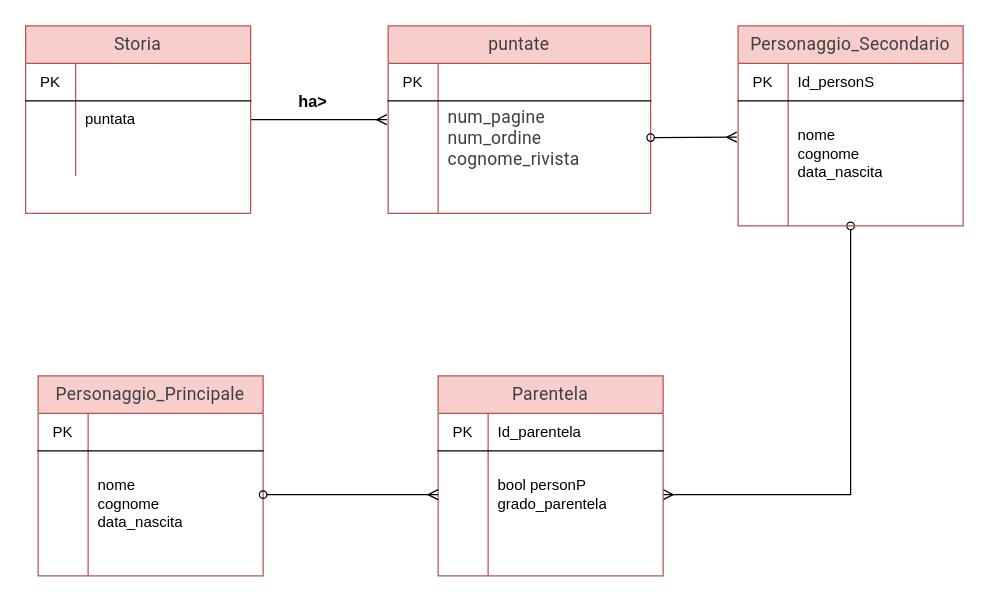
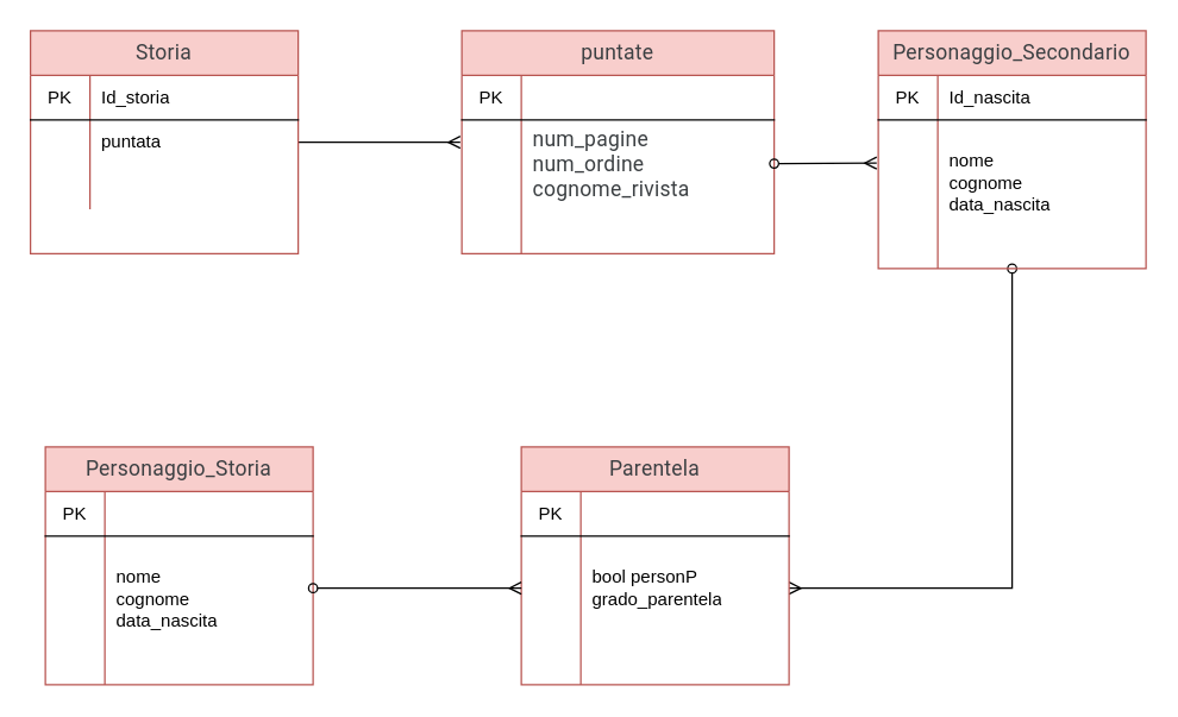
  <mxCell id="0" />
  <mxCell id="1" parent="0" />
  <mxCell id="2" style="edgeStyle=orthogonalEdgeStyle;rounded=0;orthogonalLoop=1;jettySize=auto;html=1;entryX=-0.005;entryY=0.25;entryDx=0;entryDy=0;entryPerimeter=0;endArrow=ERmany;endFill=0;" edge="1" parent="1" source="3" target="16"><mxGeometry relative="1" as="geometry" /></mxCell>
  <mxCell id="3" value="&lt;span style=&quot;color: rgb(60 , 64 , 67) ; font-family: &amp;#34;roboto&amp;#34; , &amp;#34;arial&amp;#34; , sans-serif ; font-size: 14px ; font-weight: 400 ; letter-spacing: 0.2px&quot;&gt;Storia&lt;/span&gt;" style="shape=table;html=1;whiteSpace=wrap;startSize=30;container=1;collapsible=0;childLayout=tableLayout;fixedRows=1;rowLines=0;fontStyle=1;align=center;fillColor=#f8cecc;strokeColor=#b85450;" vertex="1" parent="1"><mxGeometry x="20" y="20" width="180" height="150" as="geometry" /></mxCell>
  <mxCell id="4" value="" style="shape=partialRectangle;html=1;whiteSpace=wrap;collapsible=0;dropTarget=0;pointerEvents=0;fillColor=none;top=0;left=0;bottom=1;right=0;points=[[0,0.5],[1,0.5]];portConstraint=eastwest;" vertex="1" parent="3"><mxGeometry y="30" width="180" height="30" as="geometry" /></mxCell>
  <mxCell id="5" value="PK" style="shape=partialRectangle;html=1;whiteSpace=wrap;connectable=0;fillColor=none;top=0;left=0;bottom=0;right=0;overflow=hidden;" vertex="1" parent="4"><mxGeometry width="40" height="30" as="geometry" /></mxCell>
+ <mxCell id="6" value="Id_storia" style="shape=partialRectangle;html=1;whiteSpace=wrap;connectable=0;fillColor=none;top=0;left=0;bottom=0;right=0;align=left;spacingLeft=6;overflow=hidden;" vertex="1" parent="4"><mxGeometry x="40" width="140" height="30" as="geometry" /></mxCell>
  <mxCell id="7" value="" style="shape=partialRectangle;html=1;whiteSpace=wrap;collapsible=0;dropTarget=0;pointerEvents=0;fillColor=none;top=0;left=0;bottom=0;right=0;points=[[0,0.5],[1,0.5]];portConstraint=eastwest;" vertex="1" parent="3"><mxGeometry y="60" width="180" height="30" as="geometry" /></mxCell>
  <mxCell id="8" value="" style="shape=partialRectangle;html=1;whiteSpace=wrap;connectable=0;fillColor=none;top=0;left=0;bottom=0;right=0;overflow=hidden;" vertex="1" parent="7"><mxGeometry width="40" height="30" as="geometry" /></mxCell>
  <mxCell id="9" value="puntata" style="shape=partialRectangle;html=1;whiteSpace=wrap;connectable=0;fillColor=none;top=0;left=0;bottom=0;right=0;align=left;spacingLeft=6;overflow=hidden;" vertex="1" parent="7"><mxGeometry x="40" width="140" height="30" as="geometry" /></mxCell>
  <mxCell id="10" value="" style="shape=partialRectangle;html=1;whiteSpace=wrap;collapsible=0;dropTarget=0;pointerEvents=0;fillColor=none;top=0;left=0;bottom=0;right=0;points=[[0,0.5],[1,0.5]];portConstraint=eastwest;" vertex="1" parent="3"><mxGeometry y="90" width="180" height="30" as="geometry" /></mxCell>
  <mxCell id="11" value="" style="shape=partialRectangle;html=1;whiteSpace=wrap;connectable=0;fillColor=none;top=0;left=0;bottom=0;right=0;overflow=hidden;" vertex="1" parent="10"><mxGeometry width="40" height="30" as="geometry" /></mxCell>
  <mxCell id="12" value="" style="shape=partialRectangle;html=1;whiteSpace=wrap;connectable=0;fillColor=none;top=0;left=0;bottom=0;right=0;align=left;spacingLeft=6;overflow=hidden;" vertex="1" parent="10"><mxGeometry x="40" width="140" height="30" as="geometry" /></mxCell>
  <mxCell id="13" value="&lt;span style=&quot;color: rgb(60 , 64 , 67) ; font-family: &amp;#34;roboto&amp;#34; , &amp;#34;arial&amp;#34; , sans-serif ; font-size: 14px ; font-weight: 400 ; letter-spacing: 0.2px&quot;&gt;puntate&lt;/span&gt;" style="shape=table;html=1;whiteSpace=wrap;startSize=30;container=1;collapsible=0;childLayout=tableLayout;fixedRows=1;rowLines=0;fontStyle=1;align=center;fillColor=#f8cecc;strokeColor=#b85450;" vertex="1" parent="1"><mxGeometry x="310" y="20" width="210" height="150" as="geometry" /></mxCell>
  <mxCell id="14" value="" style="shape=partialRectangle;html=1;whiteSpace=wrap;collapsible=0;dropTarget=0;pointerEvents=0;fillColor=none;top=0;left=0;bottom=1;right=0;points=[[0,0.5],[1,0.5]];portConstraint=eastwest;" vertex="1" parent="13"><mxGeometry y="30" width="210" height="30" as="geometry" /></mxCell>
  <mxCell id="15" value="PK" style="shape=partialRectangle;html=1;whiteSpace=wrap;connectable=0;fillColor=none;top=0;left=0;bottom=0;right=0;overflow=hidden;" vertex="1" parent="14"><mxGeometry width="40" height="30" as="geometry" /></mxCell>
  <mxCell id="16" value="" style="shape=partialRectangle;html=1;whiteSpace=wrap;collapsible=0;dropTarget=0;pointerEvents=0;fillColor=none;top=0;left=0;bottom=0;right=0;points=[[0,0.5],[1,0.5]];portConstraint=eastwest;" vertex="1" parent="13"><mxGeometry y="60" width="210" height="60" as="geometry" /></mxCell>
  <mxCell id="17" value="" style="shape=partialRectangle;html=1;whiteSpace=wrap;connectable=0;fillColor=none;top=0;left=0;bottom=0;right=0;overflow=hidden;" vertex="1" parent="16"><mxGeometry width="40" height="60" as="geometry" /></mxCell>
  <mxCell id="18" value="&lt;span style=&quot;color: rgb(60 , 64 , 67) ; font-family: &amp;#34;roboto&amp;#34; , &amp;#34;arial&amp;#34; , sans-serif ; font-size: 14px ; letter-spacing: 0.2px&quot;&gt; num_pagine&lt;br&gt;num_ordine&amp;nbsp;&lt;br&gt;&lt;/span&gt;&lt;span style=&quot;color: rgb(60 , 64 , 67) ; font-family: &amp;#34;roboto&amp;#34; , &amp;#34;arial&amp;#34; , sans-serif ; font-size: 14px ; letter-spacing: 0.2px&quot;&gt; cognome_rivista &lt;/span&gt;&lt;span style=&quot;color: rgb(60 , 64 , 67) ; font-family: &amp;#34;roboto&amp;#34; , &amp;#34;arial&amp;#34; , sans-serif ; font-size: 14px ; letter-spacing: 0.2px&quot;&gt;&lt;br&gt;&lt;/span&gt;" style="shape=partialRectangle;html=1;whiteSpace=wrap;connectable=0;fillColor=none;top=0;left=0;bottom=0;right=0;align=left;spacingLeft=6;overflow=hidden;" vertex="1" parent="16"><mxGeometry x="40" width="170" height="60" as="geometry" /></mxCell>
  <mxCell id="19" value="" style="shape=partialRectangle;html=1;whiteSpace=wrap;collapsible=0;dropTarget=0;pointerEvents=0;fillColor=none;top=0;left=0;bottom=0;right=0;points=[[0,0.5],[1,0.5]];portConstraint=eastwest;" vertex="1" parent="13"><mxGeometry y="120" width="210" height="30" as="geometry" /></mxCell>
  <mxCell id="20" value="" style="shape=partialRectangle;html=1;whiteSpace=wrap;connectable=0;fillColor=none;top=0;left=0;bottom=0;right=0;overflow=hidden;" vertex="1" parent="19"><mxGeometry width="40" height="30" as="geometry" /></mxCell>
  <mxCell id="21" value="" style="shape=partialRectangle;html=1;whiteSpace=wrap;connectable=0;fillColor=none;top=0;left=0;bottom=0;right=0;align=left;spacingLeft=6;overflow=hidden;" vertex="1" parent="19"><mxGeometry x="40" width="170" height="30" as="geometry" /></mxCell>
- <mxCell id="22" value="&lt;font color=&quot;#3c4043&quot; face=&quot;roboto, arial, sans-serif&quot;&gt;&lt;span style=&quot;font-size: 14px ; font-weight: 400 ; letter-spacing: 0.2px&quot;&gt;Personaggio_Principale&lt;/span&gt;&lt;/font&gt;" style="shape=table;html=1;whiteSpace=wrap;startSize=30;container=1;collapsible=0;childLayout=tableLayout;fixedRows=1;rowLines=0;fontStyle=1;align=center;fillColor=#f8cecc;strokeColor=#b85450;" vertex="1" parent="1"><mxGeometry x="30" y="300" width="180" height="160" as="geometry" /></mxCell>
+ <mxCell id="22" value="&lt;font color=&quot;#3c4043&quot; face=&quot;roboto, arial, sans-serif&quot;&gt;&lt;span style=&quot;font-size: 14px ; font-weight: 400 ; letter-spacing: 0.2px&quot;&gt;Personaggio_Storia&lt;/span&gt;&lt;/font&gt;" style="shape=table;html=1;whiteSpace=wrap;startSize=30;container=1;collapsible=0;childLayout=tableLayout;fixedRows=1;rowLines=0;fontStyle=1;align=center;fillColor=#f8cecc;strokeColor=#b85450;" vertex="1" parent="1"><mxGeometry x="30" y="300" width="180" height="160" as="geometry" /></mxCell>
  <mxCell id="23" value="" style="shape=partialRectangle;html=1;whiteSpace=wrap;collapsible=0;dropTarget=0;pointerEvents=0;fillColor=none;top=0;left=0;bottom=1;right=0;points=[[0,0.5],[1,0.5]];portConstraint=eastwest;" vertex="1" parent="22"><mxGeometry y="30" width="180" height="30" as="geometry" /></mxCell>
  <mxCell id="24" value="PK" style="shape=partialRectangle;html=1;whiteSpace=wrap;connectable=0;fillColor=none;top=0;left=0;bottom=0;right=0;overflow=hidden;" vertex="1" parent="23"><mxGeometry width="40" height="30" as="geometry" /></mxCell>
  <mxCell id="25" value="" style="shape=partialRectangle;html=1;whiteSpace=wrap;collapsible=0;dropTarget=0;pointerEvents=0;fillColor=none;top=0;left=0;bottom=0;right=0;points=[[0,0.5],[1,0.5]];portConstraint=eastwest;" vertex="1" parent="22"><mxGeometry y="60" width="180" height="70" as="geometry" /></mxCell>
  <mxCell id="26" value="" style="shape=partialRectangle;html=1;whiteSpace=wrap;connectable=0;fillColor=none;top=0;left=0;bottom=0;right=0;overflow=hidden;" vertex="1" parent="25"><mxGeometry width="40" height="70" as="geometry" /></mxCell>
  <mxCell id="27" value="&lt;br&gt;nome&lt;br&gt;cognome&lt;br&gt;data_nascita" style="shape=partialRectangle;html=1;whiteSpace=wrap;connectable=0;fillColor=none;top=0;left=0;bottom=0;right=0;align=left;spacingLeft=6;overflow=hidden;" vertex="1" parent="25"><mxGeometry x="40" width="140" height="70" as="geometry" /></mxCell>
  <mxCell id="28" value="" style="shape=partialRectangle;html=1;whiteSpace=wrap;collapsible=0;dropTarget=0;pointerEvents=0;fillColor=none;top=0;left=0;bottom=0;right=0;points=[[0,0.5],[1,0.5]];portConstraint=eastwest;" vertex="1" parent="22"><mxGeometry y="130" width="180" height="30" as="geometry" /></mxCell>
  <mxCell id="29" value="" style="shape=partialRectangle;html=1;whiteSpace=wrap;connectable=0;fillColor=none;top=0;left=0;bottom=0;right=0;overflow=hidden;" vertex="1" parent="28"><mxGeometry width="40" height="30" as="geometry" /></mxCell>
  <mxCell id="30" value="" style="shape=partialRectangle;html=1;whiteSpace=wrap;connectable=0;fillColor=none;top=0;left=0;bottom=0;right=0;align=left;spacingLeft=6;overflow=hidden;" vertex="1" parent="28"><mxGeometry x="40" width="140" height="30" as="geometry" /></mxCell>
- <mxCell id="31" value="ha&amp;gt;" style="text;html=1;strokeColor=none;fillColor=none;align=center;verticalAlign=middle;whiteSpace=wrap;rounded=0;fontStyle=1;fontSize=13;" vertex="1" parent="1"><mxGeometry x="230" y="70" width="40" height="20" as="geometry" /></mxCell>
  <mxCell id="32" style="edgeStyle=orthogonalEdgeStyle;rounded=0;orthogonalLoop=1;jettySize=auto;html=1;entryX=1;entryY=0.5;entryDx=0;entryDy=0;startArrow=oval;startFill=0;endArrow=ERmany;endFill=0;fontSize=13;" edge="1" parent="1" source="33" target="47"><mxGeometry relative="1" as="geometry" /></mxCell>
  <mxCell id="33" value="&lt;font color=&quot;#3c4043&quot; face=&quot;roboto, arial, sans-serif&quot;&gt;&lt;span style=&quot;font-size: 14px ; font-weight: 400 ; letter-spacing: 0.2px&quot;&gt;Personaggio_Secondario&lt;/span&gt;&lt;/font&gt;" style="shape=table;html=1;whiteSpace=wrap;startSize=30;container=1;collapsible=0;childLayout=tableLayout;fixedRows=1;rowLines=0;fontStyle=1;align=center;fillColor=#f8cecc;strokeColor=#b85450;" vertex="1" parent="1"><mxGeometry x="590" y="20" width="180" height="160" as="geometry" /></mxCell>
  <mxCell id="34" value="" style="shape=partialRectangle;html=1;whiteSpace=wrap;collapsible=0;dropTarget=0;pointerEvents=0;fillColor=none;top=0;left=0;bottom=1;right=0;points=[[0,0.5],[1,0.5]];portConstraint=eastwest;" vertex="1" parent="33"><mxGeometry y="30" width="180" height="30" as="geometry" /></mxCell>
  <mxCell id="35" value="PK" style="shape=partialRectangle;html=1;whiteSpace=wrap;connectable=0;fillColor=none;top=0;left=0;bottom=0;right=0;overflow=hidden;" vertex="1" parent="34"><mxGeometry width="40" height="30" as="geometry" /></mxCell>
- <mxCell id="36" value="Id_personS" style="shape=partialRectangle;html=1;whiteSpace=wrap;connectable=0;fillColor=none;top=0;left=0;bottom=0;right=0;align=left;spacingLeft=6;overflow=hidden;" vertex="1" parent="34"><mxGeometry x="40" width="140" height="30" as="geometry" /></mxCell>
+ <mxCell id="36" value="Id_nascita" style="shape=partialRectangle;html=1;whiteSpace=wrap;connectable=0;fillColor=none;top=0;left=0;bottom=0;right=0;align=left;spacingLeft=6;overflow=hidden;" vertex="1" parent="34"><mxGeometry x="40" width="140" height="30" as="geometry" /></mxCell>
  <mxCell id="37" value="" style="shape=partialRectangle;html=1;whiteSpace=wrap;collapsible=0;dropTarget=0;pointerEvents=0;fillColor=none;top=0;left=0;bottom=0;right=0;points=[[0,0.5],[1,0.5]];portConstraint=eastwest;" vertex="1" parent="33"><mxGeometry y="60" width="180" height="70" as="geometry" /></mxCell>
  <mxCell id="38" value="" style="shape=partialRectangle;html=1;whiteSpace=wrap;connectable=0;fillColor=none;top=0;left=0;bottom=0;right=0;overflow=hidden;" vertex="1" parent="37"><mxGeometry width="40" height="70" as="geometry" /></mxCell>
  <mxCell id="39" value="&lt;br&gt;nome&lt;br&gt;cognome&lt;br&gt;data_nascita" style="shape=partialRectangle;html=1;whiteSpace=wrap;connectable=0;fillColor=none;top=0;left=0;bottom=0;right=0;align=left;spacingLeft=6;overflow=hidden;" vertex="1" parent="37"><mxGeometry x="40" width="140" height="70" as="geometry" /></mxCell>
  <mxCell id="40" value="" style="shape=partialRectangle;html=1;whiteSpace=wrap;collapsible=0;dropTarget=0;pointerEvents=0;fillColor=none;top=0;left=0;bottom=0;right=0;points=[[0,0.5],[1,0.5]];portConstraint=eastwest;" vertex="1" parent="33"><mxGeometry y="130" width="180" height="30" as="geometry" /></mxCell>
  <mxCell id="41" value="" style="shape=partialRectangle;html=1;whiteSpace=wrap;connectable=0;fillColor=none;top=0;left=0;bottom=0;right=0;overflow=hidden;" vertex="1" parent="40"><mxGeometry width="40" height="30" as="geometry" /></mxCell>
  <mxCell id="42" value="" style="shape=partialRectangle;html=1;whiteSpace=wrap;connectable=0;fillColor=none;top=0;left=0;bottom=0;right=0;align=left;spacingLeft=6;overflow=hidden;" vertex="1" parent="40"><mxGeometry x="40" width="140" height="30" as="geometry" /></mxCell>
  <mxCell id="43" value="&lt;font color=&quot;#3c4043&quot; face=&quot;roboto, arial, sans-serif&quot;&gt;&lt;span style=&quot;font-size: 14px ; font-weight: 400 ; letter-spacing: 0.2px&quot;&gt;Parentela&lt;/span&gt;&lt;/font&gt;" style="shape=table;html=1;whiteSpace=wrap;startSize=30;container=1;collapsible=0;childLayout=tableLayout;fixedRows=1;rowLines=0;fontStyle=1;align=center;fillColor=#f8cecc;strokeColor=#b85450;" vertex="1" parent="1"><mxGeometry x="350" y="300" width="180" height="160" as="geometry" /></mxCell>
  <mxCell id="44" value="" style="shape=partialRectangle;html=1;whiteSpace=wrap;collapsible=0;dropTarget=0;pointerEvents=0;fillColor=none;top=0;left=0;bottom=1;right=0;points=[[0,0.5],[1,0.5]];portConstraint=eastwest;" vertex="1" parent="43"><mxGeometry y="30" width="180" height="30" as="geometry" /></mxCell>
  <mxCell id="45" value="PK" style="shape=partialRectangle;html=1;whiteSpace=wrap;connectable=0;fillColor=none;top=0;left=0;bottom=0;right=0;overflow=hidden;" vertex="1" parent="44"><mxGeometry width="40" height="30" as="geometry" /></mxCell>
- <mxCell id="46" value="Id_parentela" style="shape=partialRectangle;html=1;whiteSpace=wrap;connectable=0;fillColor=none;top=0;left=0;bottom=0;right=0;align=left;spacingLeft=6;overflow=hidden;" vertex="1" parent="44"><mxGeometry x="40" width="140" height="30" as="geometry" /></mxCell>
  <mxCell id="47" value="" style="shape=partialRectangle;html=1;whiteSpace=wrap;collapsible=0;dropTarget=0;pointerEvents=0;fillColor=none;top=0;left=0;bottom=0;right=0;points=[[0,0.5],[1,0.5]];portConstraint=eastwest;" vertex="1" parent="43"><mxGeometry y="60" width="180" height="70" as="geometry" /></mxCell>
  <mxCell id="48" value="" style="shape=partialRectangle;html=1;whiteSpace=wrap;connectable=0;fillColor=none;top=0;left=0;bottom=0;right=0;overflow=hidden;" vertex="1" parent="47"><mxGeometry width="40" height="70" as="geometry" /></mxCell>
  <mxCell id="49" value="bool personP&lt;br&gt;grado_parentela" style="shape=partialRectangle;html=1;whiteSpace=wrap;connectable=0;fillColor=none;top=0;left=0;bottom=0;right=0;align=left;spacingLeft=6;overflow=hidden;" vertex="1" parent="47"><mxGeometry x="40" width="140" height="70" as="geometry" /></mxCell>
  <mxCell id="50" value="" style="shape=partialRectangle;html=1;whiteSpace=wrap;collapsible=0;dropTarget=0;pointerEvents=0;fillColor=none;top=0;left=0;bottom=0;right=0;points=[[0,0.5],[1,0.5]];portConstraint=eastwest;" vertex="1" parent="43"><mxGeometry y="130" width="180" height="30" as="geometry" /></mxCell>
  <mxCell id="51" value="" style="shape=partialRectangle;html=1;whiteSpace=wrap;connectable=0;fillColor=none;top=0;left=0;bottom=0;right=0;overflow=hidden;" vertex="1" parent="50"><mxGeometry width="40" height="30" as="geometry" /></mxCell>
  <mxCell id="52" value="" style="shape=partialRectangle;html=1;whiteSpace=wrap;connectable=0;fillColor=none;top=0;left=0;bottom=0;right=0;align=left;spacingLeft=6;overflow=hidden;" vertex="1" parent="50"><mxGeometry x="40" width="140" height="30" as="geometry" /></mxCell>
  <mxCell id="53" style="edgeStyle=none;rounded=0;orthogonalLoop=1;jettySize=auto;html=1;entryX=0;entryY=0.5;entryDx=0;entryDy=0;startArrow=oval;startFill=0;endArrow=ERmany;endFill=0;fontSize=13;" edge="1" parent="1" source="25" target="47"><mxGeometry relative="1" as="geometry" /></mxCell>
  <mxCell id="54" style="rounded=0;orthogonalLoop=1;jettySize=auto;html=1;entryX=-0.006;entryY=0.414;entryDx=0;entryDy=0;entryPerimeter=0;startArrow=oval;startFill=0;endArrow=ERmany;endFill=0;fontSize=13;" edge="1" parent="1" source="16" target="37"><mxGeometry relative="1" as="geometry" /></mxCell>
